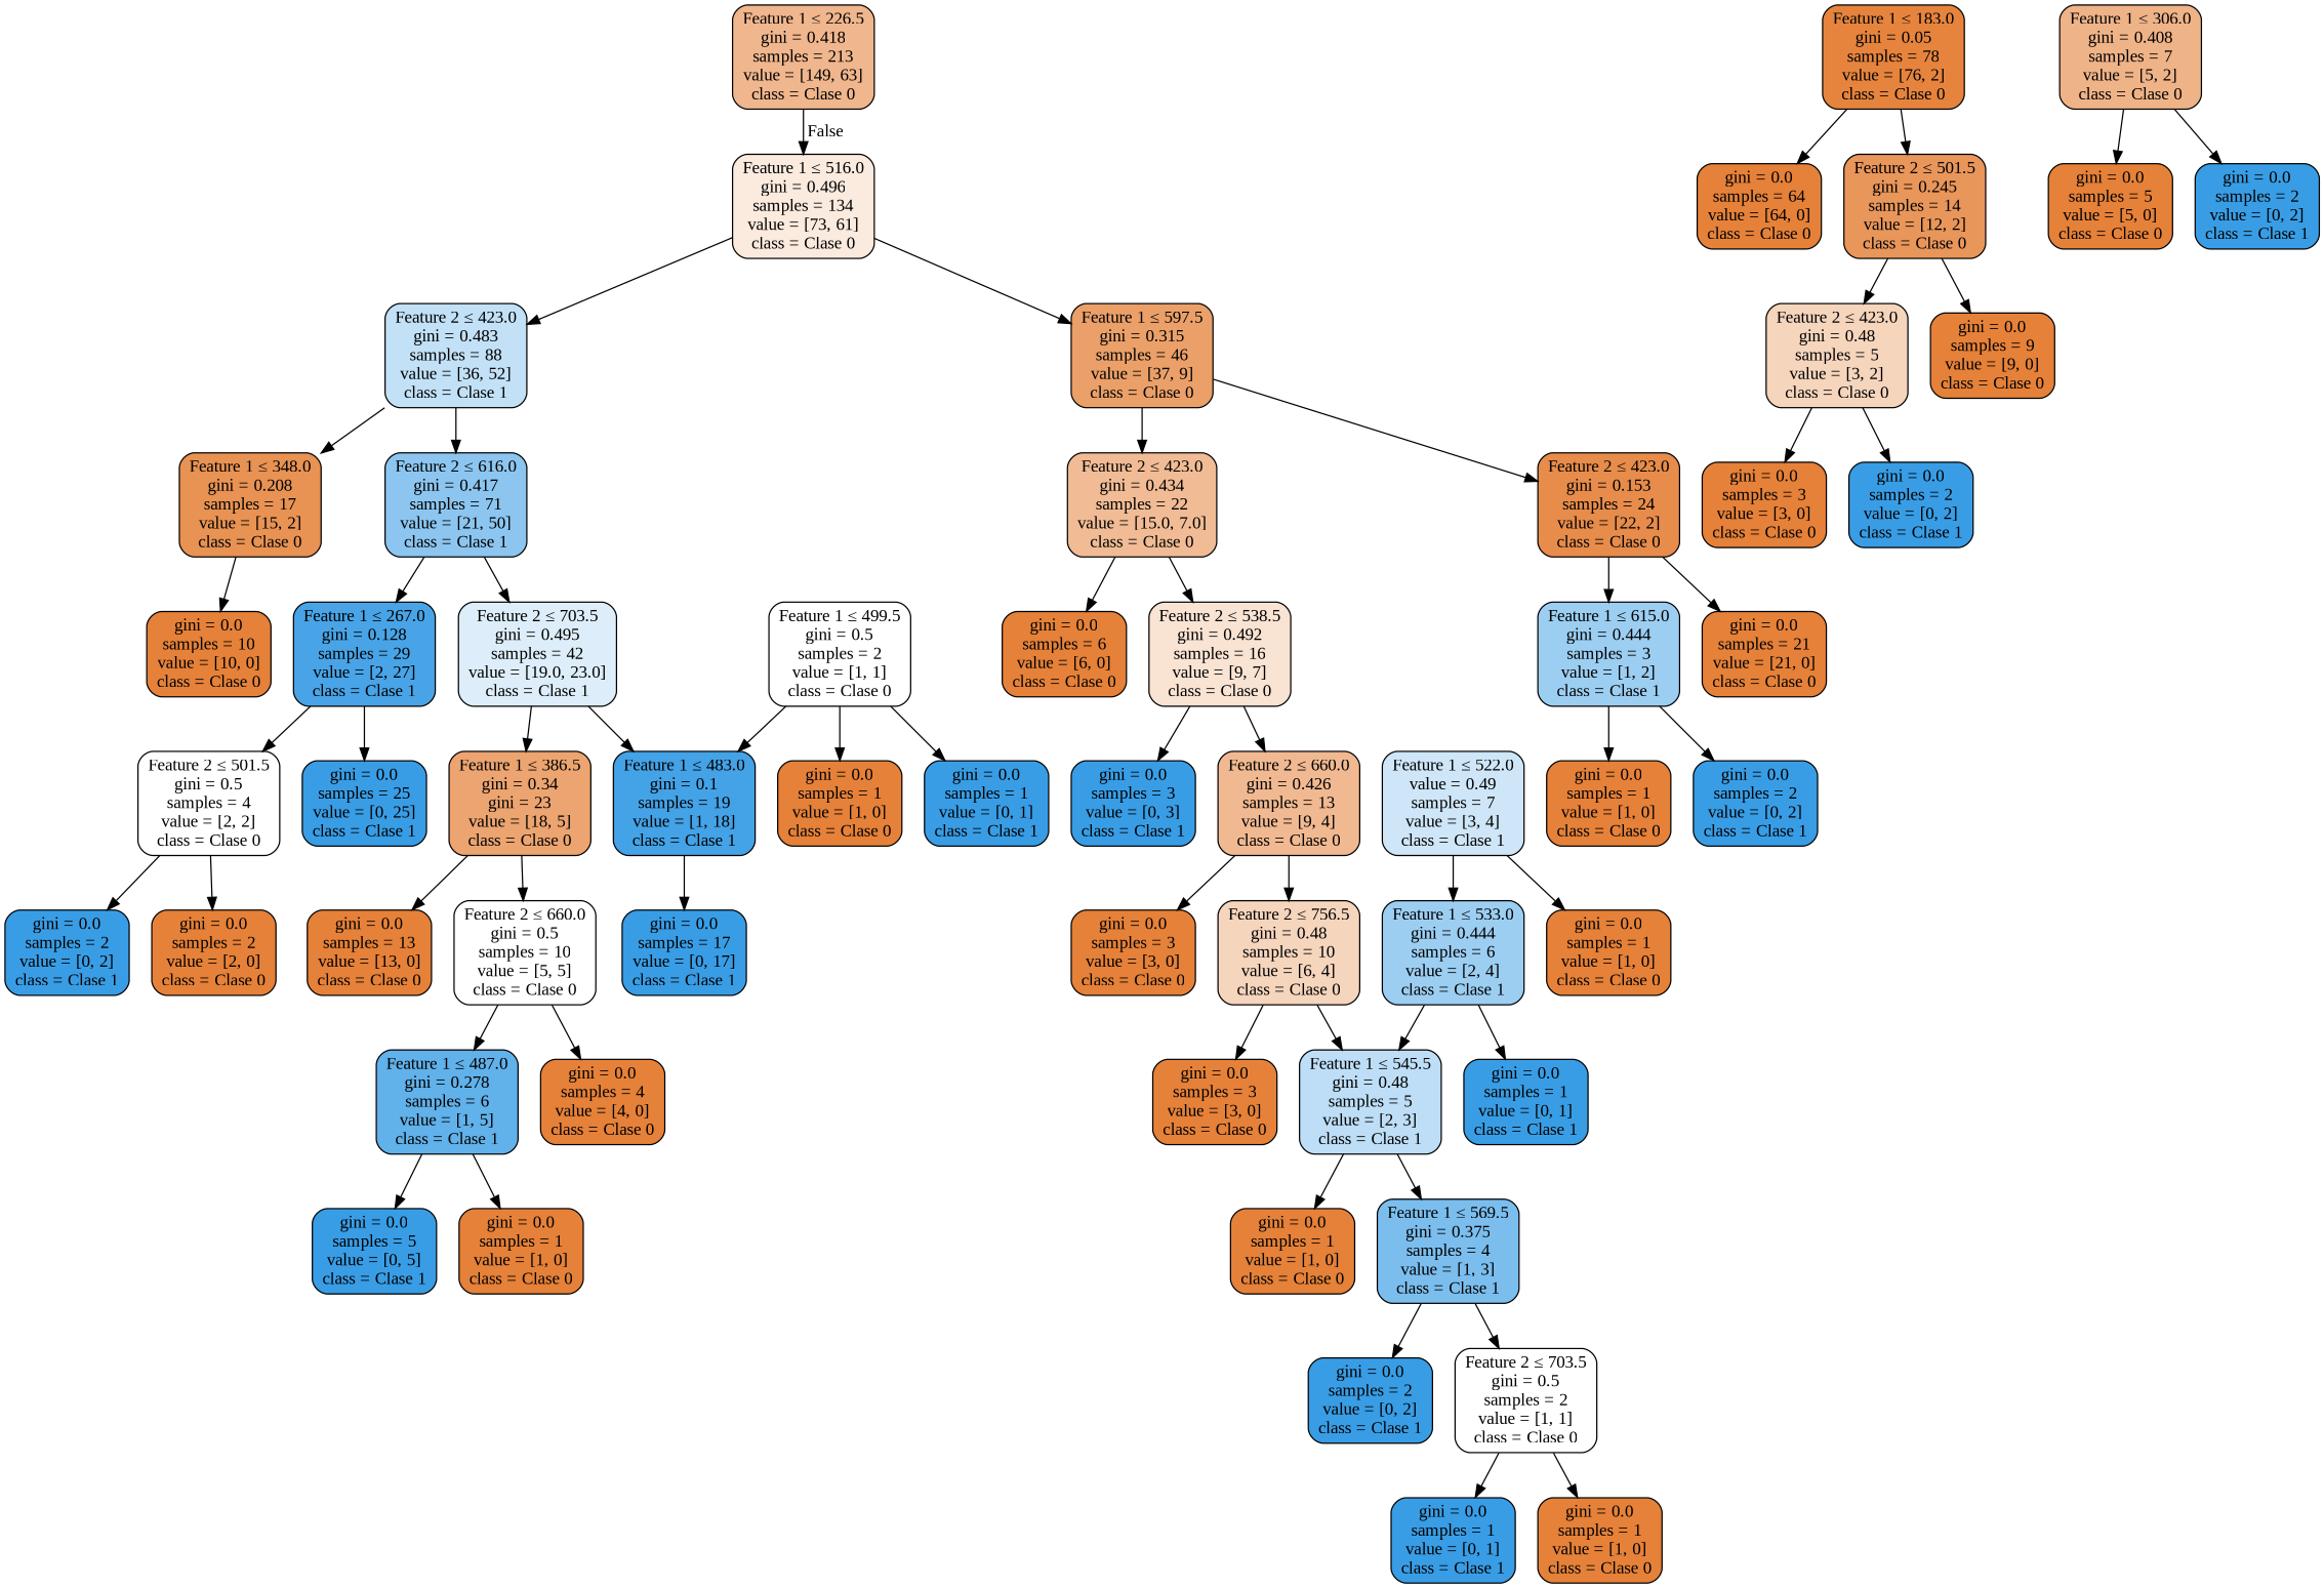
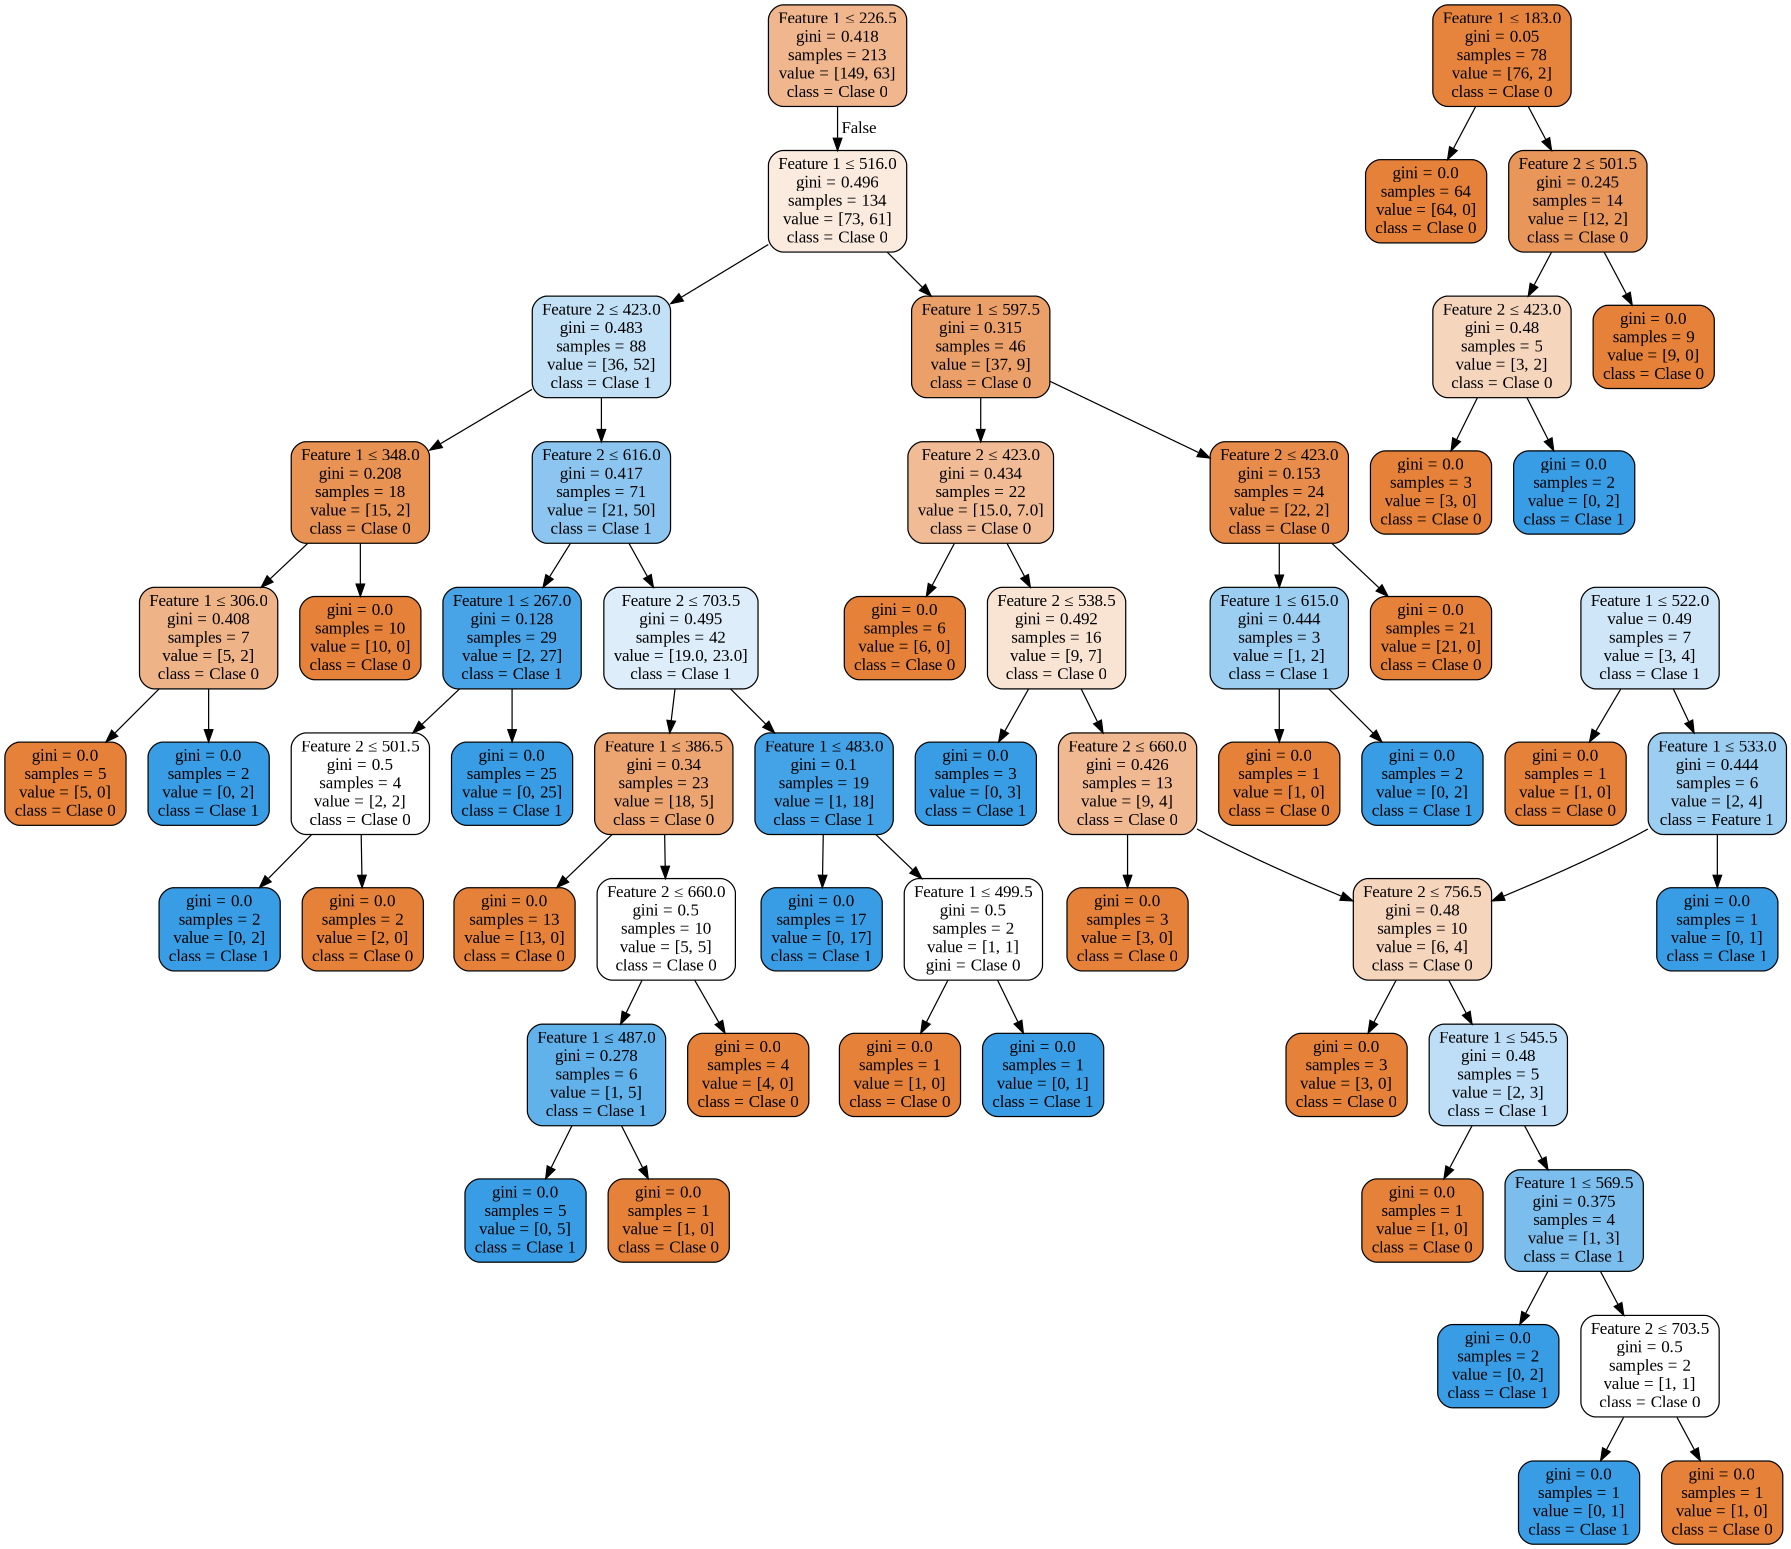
  digraph {
    fontname="Liberation Serif"
    node [color=black fillcolor="#e58139" fontname="Liberation Serif" shape=box style="filled, rounded"]
    edge [fontname="Liberation Serif"]
    n1 [fillcolor="#f0b68d" label=<Feature 1 &le; 226.5<br/>gini = 0.418<br/>samples = 213<br/>value = [149, 63]<br/>class = Clase 0>]
    n2 [fillcolor="#fbeade" label=<Feature 1 &le; 516.0<br/>gini = 0.496<br/>samples = 134<br/>value = [73, 61]<br/>class = Clase 0>]
    n3 [fillcolor="#e6843e" label=<Feature 1 &le; 183.0<br/>gini = 0.05<br/>samples = 78<br/>value = [76, 2]<br/>class = Clase 0>]
    n4 [label=<gini = 0.0<br/>samples = 64<br/>value = [64, 0]<br/>class = Clase 0>]
    n5 [fillcolor="#e9965a" label=<Feature 2 &le; 501.5<br/>gini = 0.245<br/>samples = 14<br/>value = [12, 2]<br/>class = Clase 0>]
    n6 [fillcolor="#c2e1f7" label=<Feature 2 &le; 423.0<br/>gini = 0.483<br/>samples = 88<br/>value = [36, 52]<br/>class = Clase 1>]
    n7 [fillcolor="#eba069" label=<Feature 1 &le; 597.5<br/>gini = 0.315<br/>samples = 46<br/>value = [37, 9]<br/>class = Clase 0>]
    n8 [fillcolor="#f6d5bd" label=<Feature 2 &le; 423.0<br/>gini = 0.48<br/>samples = 5<br/>value = [3, 2]<br/>class = Clase 0>]
    n9 [label=<gini = 0.0<br/>samples = 9<br/>value = [9, 0]<br/>class = Clase 0>]
    n10 [label=<gini = 0.0<br/>samples = 3<br/>value = [3, 0]<br/>class = Clase 0>]
    n11 [fillcolor="#399de5" label=<gini = 0.0<br/>samples = 2<br/>value = [0, 2]<br/>class = Clase 1>]
-   n12 [fillcolor="#e89253" label=<Feature 1 &le; 348.0<br/>gini = 0.208<br/>samples = 17<br/>value = [15, 2]<br/>class = Clase 0>]
+   n12 [fillcolor="#e89253" label=<Feature 1 &le; 348.0<br/>gini = 0.208<br/>samples = 18<br/>value = [15, 2]<br/>class = Clase 0>]
    n13 [fillcolor="#8cc6f0" label=<Feature 2 &le; 616.0<br/>gini = 0.417<br/>samples = 71<br/>value = [21, 50]<br/>class = Clase 1>]
    n14 [fillcolor="#f1bc95" label=<Feature 2 &le; 423.0<br/>gini = 0.434<br/>samples = 22<br/>value = [15.0, 7.0]<br/>class = Clase 0>]
    n15 [fillcolor="#e78c4b" label=<Feature 2 &le; 423.0<br/>gini = 0.153<br/>samples = 24<br/>value = [22, 2]<br/>class = Clase 0>]
    n16 [fillcolor="#efb388" label=<Feature 1 &le; 306.0<br/>gini = 0.408<br/>samples = 7<br/>value = [5, 2]<br/>class = Clase 0>]
    n17 [label=<gini = 0.0<br/>samples = 10<br/>value = [10, 0]<br/>class = Clase 0>]
    n18 [fillcolor="#48a4e7" label=<Feature 1 &le; 267.0<br/>gini = 0.128<br/>samples = 29<br/>value = [2, 27]<br/>class = Clase 1>]
    n19 [fillcolor="#ddeefa" label=<Feature 2 &le; 703.5<br/>gini = 0.495<br/>samples = 42<br/>value = [19.0, 23.0]<br/>class = Clase 1>]
    n20 [label=<gini = 0.0<br/>samples = 5<br/>value = [5, 0]<br/>class = Clase 0>]
    n21 [fillcolor="#399de5" label=<gini = 0.0<br/>samples = 2<br/>value = [0, 2]<br/>class = Clase 1>]
    n22 [fillcolor="#ffffff" label=<Feature 2 &le; 501.5<br/>gini = 0.5<br/>samples = 4<br/>value = [2, 2]<br/>class = Clase 0>]
    n23 [fillcolor="#399de5" label=<gini = 0.0<br/>samples = 25<br/>value = [0, 25]<br/>class = Clase 1>]
-   n24 [fillcolor="#eca470" label=<Feature 1 &le; 386.5<br/>gini = 0.34<br/>gini = 23<br/>value = [18, 5]<br/>class = Clase 0>]
+   n24 [fillcolor="#eca470" label=<Feature 1 &le; 386.5<br/>gini = 0.34<br/>samples = 23<br/>value = [18, 5]<br/>class = Clase 0>]
    n25 [fillcolor="#44a2e6" label=<Feature 1 &le; 483.0<br/>gini = 0.1<br/>samples = 19<br/>value = [1, 18]<br/>class = Clase 1>]
    n26 [fillcolor="#399de5" label=<gini = 0.0<br/>samples = 2<br/>value = [0, 2]<br/>class = Clase 1>]
    n27 [label=<gini = 0.0<br/>samples = 2<br/>value = [2, 0]<br/>class = Clase 0>]
    n28 [label=<gini = 0.0<br/>samples = 13<br/>value = [13, 0]<br/>class = Clase 0>]
    n29 [fillcolor="#ffffff" label=<Feature 2 &le; 660.0<br/>gini = 0.5<br/>samples = 10<br/>value = [5, 5]<br/>class = Clase 0>]
    n30 [fillcolor="#399de5" label=<gini = 0.0<br/>samples = 17<br/>value = [0, 17]<br/>class = Clase 1>]
-   n31 [fillcolor="#ffffff" label=<Feature 1 &le; 499.5<br/>gini = 0.5<br/>samples = 2<br/>value = [1, 1]<br/>class = Clase 0>]
+   n31 [fillcolor="#ffffff" label=<Feature 1 &le; 499.5<br/>gini = 0.5<br/>samples = 2<br/>value = [1, 1]<br/>gini = Clase 0>]
    n32 [fillcolor="#61b1ea" label=<Feature 1 &le; 487.0<br/>gini = 0.278<br/>samples = 6<br/>value = [1, 5]<br/>class = Clase 1>]
    n33 [label=<gini = 0.0<br/>samples = 4<br/>value = [4, 0]<br/>class = Clase 0>]
    n34 [fillcolor="#399de5" label=<gini = 0.0<br/>samples = 5<br/>value = [0, 5]<br/>class = Clase 1>]
    n35 [label=<gini = 0.0<br/>samples = 1<br/>value = [1, 0]<br/>class = Clase 0>]
    n36 [label=<gini = 0.0<br/>samples = 1<br/>value = [1, 0]<br/>class = Clase 0>]
    n37 [fillcolor="#399de5" label=<gini = 0.0<br/>samples = 1<br/>value = [0, 1]<br/>class = Clase 1>]
    n38 [label=<gini = 0.0<br/>samples = 6<br/>value = [6, 0]<br/>class = Clase 0>]
    n39 [fillcolor="#f9e3d3" label=<Feature 2 &le; 538.5<br/>gini = 0.492<br/>samples = 16<br/>value = [9, 7]<br/>class = Clase 0>]
    n40 [fillcolor="#9ccef2" label=<Feature 1 &le; 615.0<br/>gini = 0.444<br/>samples = 3<br/>value = [1, 2]<br/>class = Clase 1>]
    n41 [label=<gini = 0.0<br/>samples = 21<br/>value = [21, 0]<br/>class = Clase 0>]
    n42 [fillcolor="#399de5" label=<gini = 0.0<br/>samples = 3<br/>value = [0, 3]<br/>class = Clase 1>]
    n43 [fillcolor="#f1b991" label=<Feature 2 &le; 660.0<br/>gini = 0.426<br/>samples = 13<br/>value = [9, 4]<br/>class = Clase 0>]
    n44 [label=<gini = 0.0<br/>samples = 3<br/>value = [3, 0]<br/>class = Clase 0>]
    n45 [fillcolor="#f6d5bd" label=<Feature 2 &le; 756.5<br/>gini = 0.48<br/>samples = 10<br/>value = [6, 4]<br/>class = Clase 0>]
    n46 [label=<gini = 0.0<br/>samples = 3<br/>value = [3, 0]<br/>class = Clase 0>]
    n47 [fillcolor="#bddef6" label=<Feature 1 &le; 545.5<br/>gini = 0.48<br/>samples = 5<br/>value = [2, 3]<br/>class = Clase 1>]
    n48 [fillcolor="#cee6f8" label=<Feature 1 &le; 522.0<br/>value = 0.49<br/>samples = 7<br/>value = [3, 4]<br/>class = Clase 1>]
    n49 [label=<gini = 0.0<br/>samples = 1<br/>value = [1, 0]<br/>class = Clase 0>]
-   n50 [fillcolor="#9ccef2" label=<Feature 1 &le; 533.0<br/>gini = 0.444<br/>samples = 6<br/>value = [2, 4]<br/>class = Clase 1>]
+   n50 [fillcolor="#9ccef2" label=<Feature 1 &le; 533.0<br/>gini = 0.444<br/>samples = 6<br/>value = [2, 4]<br/>class = Feature 1>]
    n51 [fillcolor="#399de5" label=<gini = 0.0<br/>samples = 1<br/>value = [0, 1]<br/>class = Clase 1>]
    n52 [label=<gini = 0.0<br/>samples = 1<br/>value = [1, 0]<br/>class = Clase 0>]
    n53 [fillcolor="#7bbeee" label=<Feature 1 &le; 569.5<br/>gini = 0.375<br/>samples = 4<br/>value = [1, 3]<br/>class = Clase 1>]
    n54 [fillcolor="#399de5" label=<gini = 0.0<br/>samples = 2<br/>value = [0, 2]<br/>class = Clase 1>]
    n55 [fillcolor="#ffffff" label=<Feature 2 &le; 703.5<br/>gini = 0.5<br/>samples = 2<br/>value = [1, 1]<br/>class = Clase 0>]
    n56 [fillcolor="#399de5" label=<gini = 0.0<br/>samples = 1<br/>value = [0, 1]<br/>class = Clase 1>]
    n57 [label=<gini = 0.0<br/>samples = 1<br/>value = [1, 0]<br/>class = Clase 0>]
    n58 [label=<gini = 0.0<br/>samples = 1<br/>value = [1, 0]<br/>class = Clase 0>]
    n59 [fillcolor="#399de5" label=<gini = 0.0<br/>samples = 2<br/>value = [0, 2]<br/>class = Clase 1>]
    n1 -> n2 [headlabel=False labelangle=-45 labeldistance=2.5]
    n2 -> n6
    n2 -> n7
    n3 -> n4
    n3 -> n5
    n5 -> n8
    n5 -> n9
    n6 -> n12
    n6 -> n13
    n7 -> n14
    n7 -> n15
    n8 -> n10
    n8 -> n11
+   n12 -> n16
    n12 -> n17
    n13 -> n18
    n13 -> n19
    n14 -> n38
    n14 -> n39
    n15 -> n40
    n15 -> n41
    n16 -> n20
    n16 -> n21
    n18 -> n22
    n18 -> n23
    n19 -> n24
    n19 -> n25
    n22 -> n26
    n22 -> n27
    n24 -> n28
    n24 -> n29
    n25 -> n30
-   n31 -> n25
+   n25 -> n31
    n29 -> n32
    n29 -> n33
    n31 -> n36
    n31 -> n37
    n32 -> n34
    n32 -> n35
    n39 -> n42
    n39 -> n43
    n40 -> n58
    n40 -> n59
    n43 -> n44
    n43 -> n45
    n45 -> n46
    n45 -> n47
    n47 -> n52
    n47 -> n53
    n48 -> n49
    n48 -> n50
-   n50 -> n47
+   n50 -> n45
    n50 -> n51
    n53 -> n54
    n53 -> n55
    n55 -> n56
    n55 -> n57
  }
